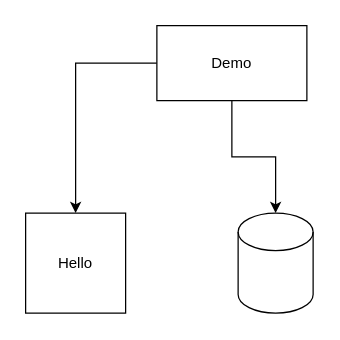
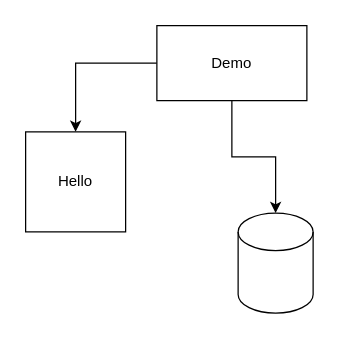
  <mxCell id="0" />
  <mxCell id="1" parent="0" />
  <mxCell id="2" style="edgeStyle=orthogonalEdgeStyle;rounded=0;orthogonalLoop=1;jettySize=auto;html=1;" edge="1" parent="1" source="4" target="5"><mxGeometry relative="1" as="geometry" /></mxCell>
  <mxCell id="3" style="edgeStyle=orthogonalEdgeStyle;rounded=0;orthogonalLoop=1;jettySize=auto;html=1;exitX=0.5;exitY=1;exitDx=0;exitDy=0;" edge="1" parent="1" source="4" target="6"><mxGeometry relative="1" as="geometry" /></mxCell>
  <mxCell id="4" value="Demo" style="rounded=0;whiteSpace=wrap;html=1;" vertex="1" parent="1"><mxGeometry x="125" y="20" width="120" height="60" as="geometry" /></mxCell>
- <mxCell id="5" value="Hello" style="whiteSpace=wrap;html=1;aspect=fixed;" vertex="1" parent="1"><mxGeometry x="20" y="170" width="80" height="80" as="geometry" /></mxCell>
+ <mxCell id="5" value="Hello" style="whiteSpace=wrap;html=1;aspect=fixed;" vertex="1" parent="1"><mxGeometry x="20" y="105" width="80" height="80" as="geometry" /></mxCell>
  <mxCell id="6" value="" style="shape=cylinder3;whiteSpace=wrap;html=1;boundedLbl=1;backgroundOutline=1;size=15;" vertex="1" parent="1"><mxGeometry x="190" y="170" width="60" height="80" as="geometry" /></mxCell>
